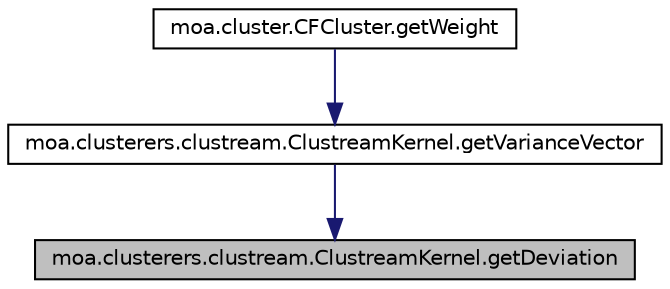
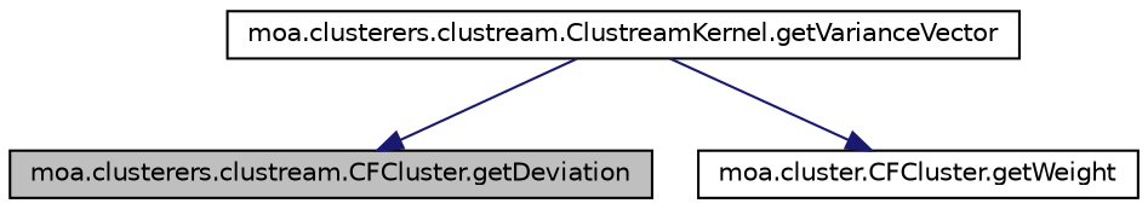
  digraph {
    rankdir=TB
    node [color=black fillcolor=white fontname=Helvetica fontsize=10 shape=record style=filled]
    edge [color=midnightblue fontname=Helvetica fontsize=10 labelfontname=Helvetica labelfontsize=10 style=solid]
-   n1 [fillcolor=grey75 fontcolor=black height=0.2 label="moa.clusterers.clustream.ClustreamKernel.getDeviation" width=0.4]
+   n1 [fillcolor=grey75 fontcolor=black height=0.2 label="moa.clusterers.clustream.CFCluster.getDeviation" width=0.4]
    n2 [height=0.2 label="moa.clusterers.clustream.ClustreamKernel.getVarianceVector" width=0.4]
    n3 [height=0.2 label="moa.cluster.CFCluster.getWeight" width=0.4]
    n2 -> n1
-   n3 -> n2
+   n2 -> n3
  }
